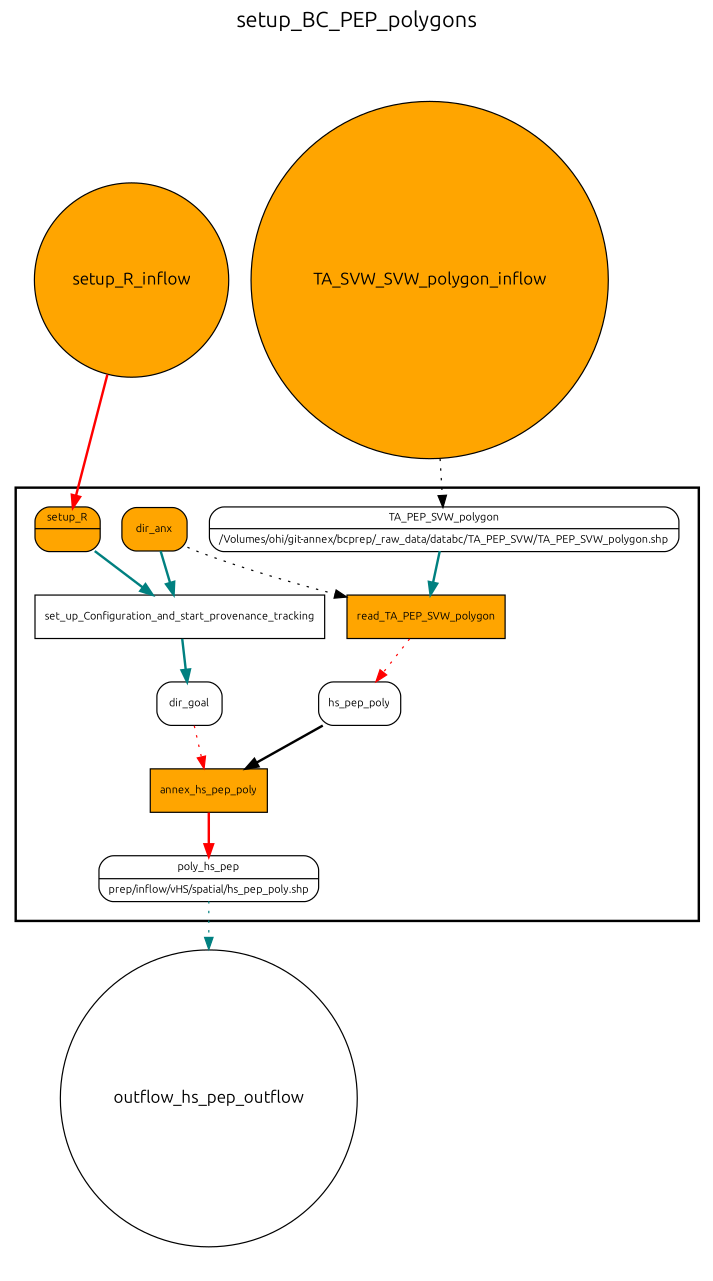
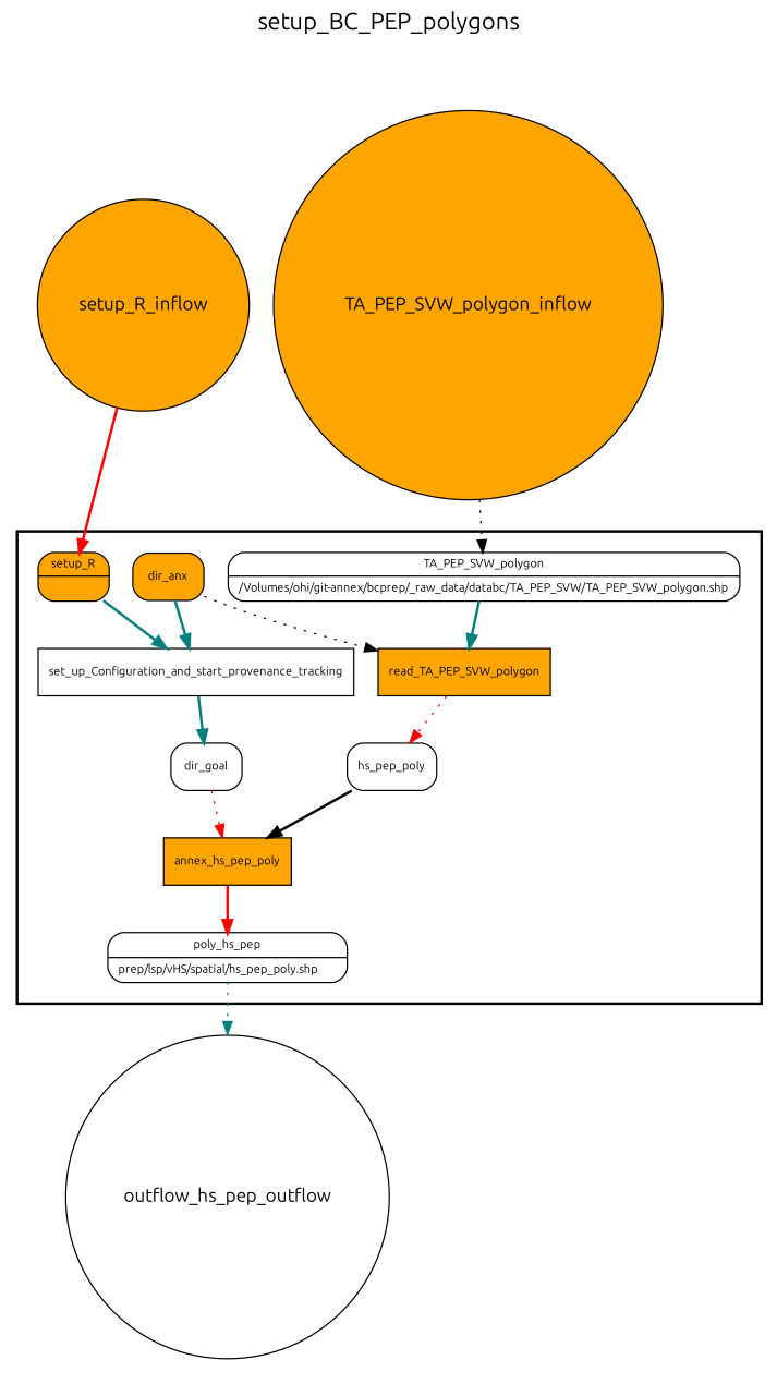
  digraph {
    fontname=Ubuntu
    fontsize=18
    label=setup_BC_PEP_polygons
    labelloc=t
    rankdir=TB
    node [fillcolor=orange fontname=Ubuntu fontsize=9 peripheries=1 shape=box style=filled]
    edge [color=teal fontname=Ubuntu style=bold]
    read_TA_PEP_SVW_polygon
    set_up_Configuration_and_start_provenance_tracking [fillcolor=white]
    n3 [label=annex_hs_pep_poly]
    dir_anx [style="rounded,filled"]
    dir_goal [fillcolor=white style="rounded,filled"]
    hs_pep_poly [fillcolor=white style="rounded,filled"]
    n7 [label="{<f0> setup_R |<f1>}" rankdir=LR shape=record style="rounded,filled"]
    n8 [fillcolor=white label="{<f0> TA_PEP_SVW_polygon |<f1>/Volumes/ohi/git-annex/bcprep/_raw_data/databc/TA_PEP_SVW/TA_PEP_SVW_polygon.shp\l}" rankdir=LR shape=record style="rounded,filled"]
-   n9 [fillcolor=white label="{<f0> poly_hs_pep |<f1>prep/inflow/vHS/spatial/hs_pep_poly.shp\l}" rankdir=LR shape=record style="rounded,filled"]
+   n9 [fillcolor=white label="{<f0> poly_hs_pep |<f1>prep/lsp/vHS/spatial/hs_pep_poly.shp\l}" rankdir=LR shape=record style="rounded,filled"]
    setup_R_inflow [shape=circle width=0.2 fontsize=""]
-   TA_PEP_SVW_polygon_inflow [shape=circle width=0.2 label=TA_SVW_SVW_polygon_inflow fontsize=""]
+   TA_PEP_SVW_polygon_inflow [shape=circle width=0.2 fontsize=""]
    n12 [fillcolor=white label=outflow_hs_pep_outflow shape=circle width=0.2 fontsize=""]
    subgraph cluster_1 {
      color=black
      label=""
      penwidth=2
      subgraph cluster_2 {
        color=white
        label=""
        penwidth=2
        read_TA_PEP_SVW_polygon
        set_up_Configuration_and_start_provenance_tracking
        n3
        dir_anx
        dir_goal
        hs_pep_poly
        n7
        n8
        n9
      }
    }
    subgraph cluster_3 {
      color=white
      label=""
      penwidth=2
      subgraph cluster_4 {
        color=white
        label=""
        penwidth=2
        setup_R_inflow
        TA_PEP_SVW_polygon_inflow
      }
    }
    subgraph cluster_5 {
      color=white
      label=""
      penwidth=2
      subgraph cluster_6 {
        color=white
        label=""
        penwidth=2
        n12
      }
    }
    read_TA_PEP_SVW_polygon -> hs_pep_poly [color=red style=dotted]
    set_up_Configuration_and_start_provenance_tracking -> dir_goal
    n3 -> n9 [color=red]
    dir_anx -> read_TA_PEP_SVW_polygon [color=black style=dotted]
    dir_anx -> set_up_Configuration_and_start_provenance_tracking
    dir_goal -> n3 [color=red style=dotted]
    hs_pep_poly -> n3 [color=black]
    n7 -> set_up_Configuration_and_start_provenance_tracking
    n8 -> read_TA_PEP_SVW_polygon
    n9 -> n12 [style=dotted]
    setup_R_inflow -> n7 [color=red]
    TA_PEP_SVW_polygon_inflow -> n8 [color=black style=dotted]
  }
